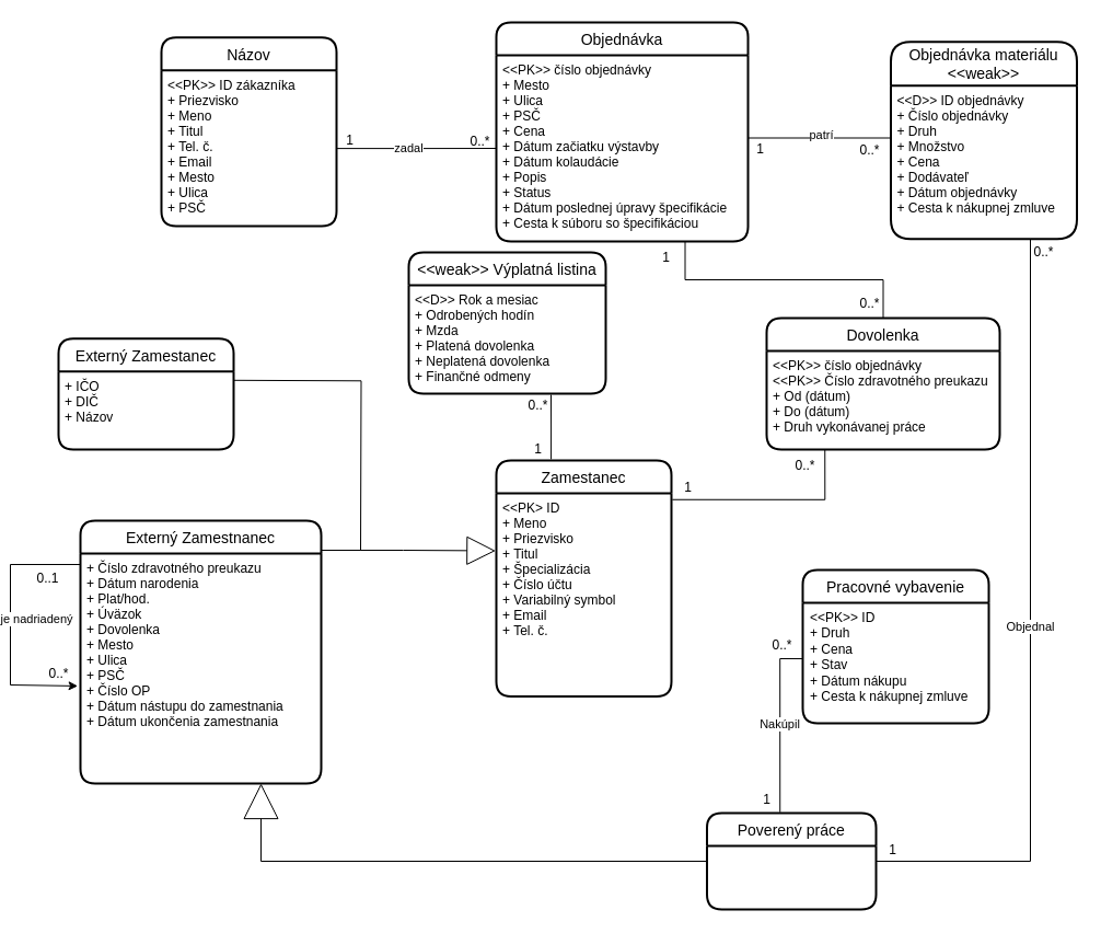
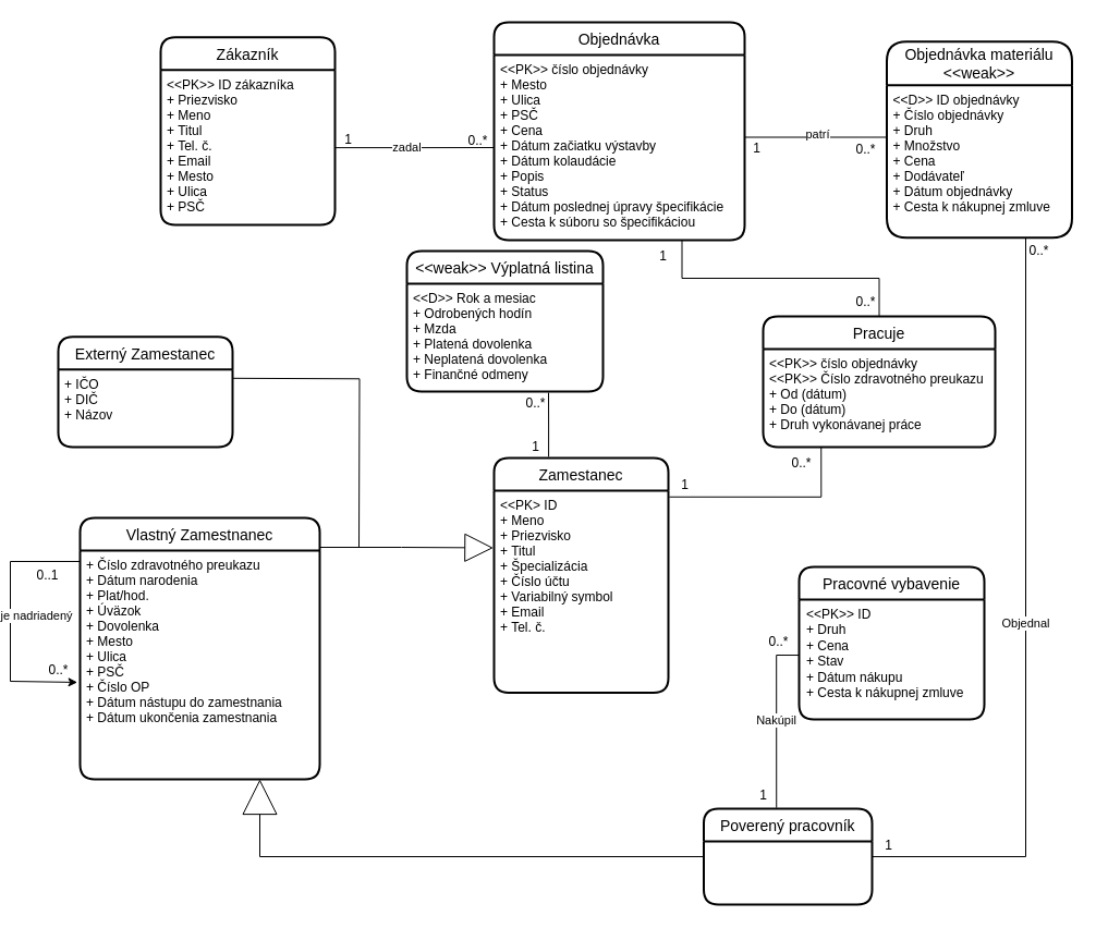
  <mxCell id="0" />
  <mxCell id="1" parent="0" />
- <mxCell id="2" value="Názov" style="swimlane;childLayout=stackLayout;horizontal=1;startSize=30;horizontalStack=0;rounded=1;fontSize=14;fontStyle=0;strokeWidth=2;resizeParent=0;resizeLast=1;shadow=0;dashed=0;align=center;" parent="1" vertex="1"><mxGeometry x="144" y="33.87" width="160" height="172.25" as="geometry" /></mxCell>
+ <mxCell id="2" value="Zákazník" style="swimlane;childLayout=stackLayout;horizontal=1;startSize=30;horizontalStack=0;rounded=1;fontSize=14;fontStyle=0;strokeWidth=2;resizeParent=0;resizeLast=1;shadow=0;dashed=0;align=center;" parent="1" vertex="1"><mxGeometry x="144" y="33.87" width="160" height="172.25" as="geometry" /></mxCell>
  <mxCell id="3" value="&lt;&lt;PK&gt;&gt; ID zákazníka&#10;+ Priezvisko&#10;+ Meno&#10;+ Titul&#10;+ Tel. č.&#10;+ Email&#10;+ Mesto&#10;+ Ulica&#10;+ PSČ" style="align=left;strokeColor=none;fillColor=none;spacingLeft=4;fontSize=12;verticalAlign=top;resizable=0;rotatable=0;part=1;" parent="2" vertex="1"><mxGeometry y="30" width="160" height="142.25" as="geometry" /></mxCell>
  <mxCell id="4" value="Objednávka" style="swimlane;childLayout=stackLayout;horizontal=1;startSize=30;horizontalStack=0;rounded=1;fontSize=14;fontStyle=0;strokeWidth=2;resizeParent=0;resizeLast=1;shadow=0;dashed=0;align=center;" parent="1" vertex="1"><mxGeometry x="450" width="230" height="200" as="geometry" y="20" /></mxCell>
  <mxCell id="5" value="&lt;&lt;PK&gt;&gt; číslo objednávky&#10;+ Mesto&#10;+ Ulica&#10;+ PSČ&#10;+ Cena&#10;+ Dátum začiatku výstavby&#10;+ Dátum kolaudácie&#10;+ Popis&#10;+ Status&#10;+ Dátum poslednej úpravy špecifikácie&#10;+ Cesta k súboru so špecifikáciou" style="align=left;strokeColor=none;fillColor=none;spacingLeft=4;fontSize=12;verticalAlign=top;resizable=0;rotatable=0;part=1;" parent="4" vertex="1"><mxGeometry y="30" width="230" height="170" as="geometry" /></mxCell>
  <mxCell id="6" value="Objednávka materiálu&#10;&lt;&lt;weak&gt;&gt;" style="swimlane;childLayout=stackLayout;horizontal=1;startSize=40;horizontalStack=0;rounded=1;fontSize=14;fontStyle=0;strokeWidth=2;resizeParent=0;resizeLast=1;shadow=0;dashed=0;align=center;" parent="1" vertex="1"><mxGeometry x="810.5" y="37.75" width="170" height="180" as="geometry" /></mxCell>
  <mxCell id="7" value="&lt;&lt;D&gt;&gt; ID objednávky&#10;+ Číslo objednávky&#10;+ Druh&#10;+ Množstvo&#10;+ Cena&#10;+ Dodávateľ&#10;+ Dátum objednávky&#10;+ Cesta k nákupnej zmluve" style="align=left;strokeColor=none;fillColor=none;spacingLeft=4;fontSize=12;verticalAlign=top;resizable=0;rotatable=0;part=1;" parent="6" vertex="1"><mxGeometry y="40" width="170" height="140" as="geometry" /></mxCell>
  <mxCell id="8" style="edgeStyle=orthogonalEdgeStyle;rounded=0;orthogonalLoop=1;jettySize=auto;html=1;entryX=0.25;entryY=1;entryDx=0;entryDy=0;endArrow=none;endFill=0;exitX=1.005;exitY=0.031;exitDx=0;exitDy=0;exitPerimeter=0;" parent="1" source="46" target="18" edge="1"><mxGeometry relative="1" as="geometry"><mxPoint x="620" y="518" as="sourcePoint" /></mxGeometry></mxCell>
- <mxCell id="9" value="Externý Zamestnanec" style="swimlane;childLayout=stackLayout;horizontal=1;startSize=30;horizontalStack=0;rounded=1;fontSize=14;fontStyle=0;strokeWidth=2;resizeParent=0;resizeLast=1;shadow=0;dashed=0;align=center;" parent="1" vertex="1"><mxGeometry x="70" y="475" width="220" height="240" as="geometry" /></mxCell>
+ <mxCell id="9" value="Vlastný Zamestnanec" style="swimlane;childLayout=stackLayout;horizontal=1;startSize=30;horizontalStack=0;rounded=1;fontSize=14;fontStyle=0;strokeWidth=2;resizeParent=0;resizeLast=1;shadow=0;dashed=0;align=center;" parent="1" vertex="1"><mxGeometry x="70" y="475" width="220" height="240" as="geometry" /></mxCell>
  <mxCell id="10" value="+ Číslo zdravotného preukazu&#10;+ Dátum narodenia&#10;+ Plat/hod.&#10;+ Úväzok&#10;+ Dovolenka&#10;+ Mesto&#10;+ Ulica&#10;+ PSČ&#10;+ Číslo OP&#10;+ Dátum nástupu do zamestnania&#10;+ Dátum ukončenia zamestnania" style="align=left;strokeColor=none;fillColor=none;spacingLeft=4;fontSize=12;verticalAlign=top;resizable=0;rotatable=0;part=1;" parent="9" vertex="1"><mxGeometry y="30" width="220" height="210" as="geometry" /></mxCell>
  <mxCell id="11" value="je nadriadený" style="edgeStyle=orthogonalEdgeStyle;rounded=0;orthogonalLoop=1;jettySize=auto;html=1;exitX=0;exitY=0;exitDx=0;exitDy=0;endArrow=classic;endFill=1;entryX=-0.011;entryY=0.576;entryDx=0;entryDy=0;entryPerimeter=0;" parent="9" source="10" target="10" edge="1"><mxGeometry x="0.008" y="24" relative="1" as="geometry"><mxPoint x="-50" y="150" as="targetPoint" /><Array as="points"><mxPoint y="40" /><mxPoint x="-64" y="40" /><mxPoint x="-64" y="150" /><mxPoint x="-2" y="150" /></Array><mxPoint as="offset" /></mxGeometry></mxCell>
  <mxCell id="12" value="Objednal" style="edgeStyle=orthogonalEdgeStyle;rounded=0;orthogonalLoop=1;jettySize=auto;html=1;entryX=0.75;entryY=1;entryDx=0;entryDy=0;strokeColor=default;endArrow=none;endFill=0;exitX=1;exitY=0.5;exitDx=0;exitDy=0;" parent="1" source="32" target="7" edge="1"><mxGeometry x="0.0" relative="1" as="geometry"><mxPoint x="771" y="785" as="sourcePoint" /><mxPoint as="offset" /></mxGeometry></mxCell>
  <mxCell id="13" value="zadal" style="edgeStyle=orthogonalEdgeStyle;rounded=0;orthogonalLoop=1;jettySize=auto;html=1;entryX=0;entryY=0.5;entryDx=0;entryDy=0;strokeColor=default;endArrow=none;endFill=0;" parent="1" source="3" target="5" edge="1"><mxGeometry x="-0.096" relative="1" as="geometry"><mxPoint as="offset" /></mxGeometry></mxCell>
  <mxCell id="14" style="edgeStyle=orthogonalEdgeStyle;rounded=0;orthogonalLoop=1;jettySize=auto;html=1;exitX=1;exitY=0.5;exitDx=0;exitDy=0;entryX=0;entryY=0.25;entryDx=0;entryDy=0;strokeColor=default;endArrow=none;endFill=0;" parent="1" edge="1"><mxGeometry relative="1" as="geometry"><mxPoint x="680" y="125.5" as="sourcePoint" /><mxPoint x="810" y="120.5" as="targetPoint" /><Array as="points"><mxPoint x="810" y="125.5" /></Array></mxGeometry></mxCell>
  <mxCell id="15" value="patrí" style="edgeLabel;html=1;align=center;verticalAlign=middle;resizable=0;points=[];" parent="14" vertex="1" connectable="0"><mxGeometry x="0.16" y="1" relative="1" as="geometry"><mxPoint x="-12" y="-2" as="offset" /></mxGeometry></mxCell>
  <mxCell id="16" style="edgeStyle=orthogonalEdgeStyle;rounded=0;orthogonalLoop=1;jettySize=auto;html=1;exitX=0.5;exitY=0;exitDx=0;exitDy=0;entryX=0.75;entryY=1;entryDx=0;entryDy=0;strokeColor=default;endArrow=none;endFill=0;" parent="1" source="17" target="5" edge="1"><mxGeometry relative="1" as="geometry" /></mxCell>
- <mxCell id="17" value="Dovolenka" style="swimlane;childLayout=stackLayout;horizontal=1;startSize=30;horizontalStack=0;rounded=1;fontSize=14;fontStyle=0;strokeWidth=2;resizeParent=0;resizeLast=1;shadow=0;dashed=0;align=center;" parent="1" vertex="1"><mxGeometry x="697" y="290" width="213" height="120" as="geometry" /></mxCell>
+ <mxCell id="17" value="Pracuje" style="swimlane;childLayout=stackLayout;horizontal=1;startSize=30;horizontalStack=0;rounded=1;fontSize=14;fontStyle=0;strokeWidth=2;resizeParent=0;resizeLast=1;shadow=0;dashed=0;align=center;" parent="1" vertex="1"><mxGeometry x="697" y="290" width="213" height="120" as="geometry" /></mxCell>
  <mxCell id="18" value="&lt;&lt;PK&gt;&gt; číslo objednávky&#10;&lt;&lt;PK&gt;&gt; Číslo zdravotného preukazu&#10;+ Od (dátum)&#10;+ Do (dátum)&#10;+ Druh vykonávanej práce" style="align=left;strokeColor=none;fillColor=none;spacingLeft=4;fontSize=12;verticalAlign=top;resizable=0;rotatable=0;part=1;" parent="17" vertex="1"><mxGeometry y="30" width="213" height="90" as="geometry" /></mxCell>
  <mxCell id="19" value="1" style="text;html=1;align=center;verticalAlign=middle;resizable=0;points=[];autosize=1;strokeColor=none;fillColor=none;" parent="1" vertex="1"><mxGeometry x="301" y="113" width="30" height="30" as="geometry" /></mxCell>
  <mxCell id="20" value="0..*" style="text;html=1;align=center;verticalAlign=middle;resizable=0;points=[];autosize=1;strokeColor=none;fillColor=none;" parent="1" vertex="1"><mxGeometry x="415" y="114" width="40" height="30" as="geometry" /></mxCell>
  <mxCell id="21" value="1" style="text;html=1;align=center;verticalAlign=middle;resizable=0;points=[];autosize=1;strokeColor=none;fillColor=none;" parent="1" vertex="1"><mxGeometry x="676" y="120.5" width="30" height="30" as="geometry" /></mxCell>
  <mxCell id="22" value="0..*" style="text;html=1;align=center;verticalAlign=middle;resizable=0;points=[];autosize=1;strokeColor=none;fillColor=none;" parent="1" vertex="1"><mxGeometry x="771" y="122" width="40" height="30" as="geometry" /></mxCell>
  <mxCell id="23" value="0..*" style="text;html=1;align=center;verticalAlign=middle;resizable=0;points=[];autosize=1;strokeColor=none;fillColor=none;" parent="1" vertex="1"><mxGeometry x="770.5" y="262" width="40" height="30" as="geometry" /></mxCell>
  <mxCell id="24" value="1" style="text;html=1;align=center;verticalAlign=middle;resizable=0;points=[];autosize=1;strokeColor=none;fillColor=none;" parent="1" vertex="1"><mxGeometry x="590" y="220" width="30" height="30" as="geometry" /></mxCell>
  <mxCell id="25" value="0..*" style="text;html=1;align=center;verticalAlign=middle;resizable=0;points=[];autosize=1;strokeColor=none;fillColor=none;" parent="1" vertex="1"><mxGeometry x="930" y="215" width="40" height="30" as="geometry" /></mxCell>
  <mxCell id="26" value="&lt;&lt;weak&gt;&gt; Výplatná listina" style="swimlane;childLayout=stackLayout;horizontal=1;startSize=30;horizontalStack=0;rounded=1;fontSize=14;fontStyle=0;strokeWidth=2;resizeParent=0;resizeLast=1;shadow=0;dashed=0;align=center;" parent="1" vertex="1"><mxGeometry x="370" y="230" width="180" height="129" as="geometry" /></mxCell>
  <mxCell id="27" value="&lt;&lt;D&gt;&gt; Rok a mesiac&#10;+ Odrobených hodín&#10;+ Mzda&#10;+ Platená dovolenka&#10;+ Neplatená dovolenka&#10;+ Finančné odmeny&#10;" style="align=left;strokeColor=none;fillColor=none;spacingLeft=4;fontSize=12;verticalAlign=top;resizable=0;rotatable=0;part=1;" parent="26" vertex="1"><mxGeometry y="30" width="180" height="99" as="geometry" /></mxCell>
  <mxCell id="28" value="0..*" style="text;html=1;align=center;verticalAlign=middle;resizable=0;points=[];autosize=1;strokeColor=none;fillColor=none;" parent="1" vertex="1"><mxGeometry x="712" y="410" width="40" height="30" as="geometry" /></mxCell>
  <mxCell id="29" value="1" style="text;html=1;align=center;verticalAlign=middle;resizable=0;points=[];autosize=1;strokeColor=none;fillColor=none;" parent="1" vertex="1"><mxGeometry x="610" y="430" width="30" height="30" as="geometry" /></mxCell>
  <mxCell id="30" style="edgeStyle=orthogonalEdgeStyle;rounded=0;orthogonalLoop=1;jettySize=auto;html=1;entryX=0.75;entryY=1;entryDx=0;entryDy=0;endArrow=block;endFill=0;endSize=30;" parent="1" source="32" target="10" edge="1"><mxGeometry relative="1" as="geometry"><mxPoint x="700.5" y="629" as="targetPoint" /></mxGeometry></mxCell>
  <mxCell id="31" value="Nakúpil" style="edgeStyle=orthogonalEdgeStyle;rounded=0;orthogonalLoop=1;jettySize=auto;html=1;exitX=0.432;exitY=-0.009;exitDx=0;exitDy=0;entryX=-0.002;entryY=0.464;entryDx=0;entryDy=0;entryPerimeter=0;endArrow=none;endFill=0;exitPerimeter=0;" parent="1" source="32" target="41" edge="1"><mxGeometry relative="1" as="geometry" /></mxCell>
- <mxCell id="32" value="Poverený práce" style="swimlane;childLayout=stackLayout;horizontal=1;startSize=30;horizontalStack=0;rounded=1;fontSize=14;fontStyle=0;strokeWidth=2;resizeParent=0;resizeLast=1;shadow=0;dashed=0;align=center;" parent="1" vertex="1"><mxGeometry x="642.5" y="742" width="154.5" height="88" as="geometry" /></mxCell>
+ <mxCell id="32" value="Poverený pracovník" style="swimlane;childLayout=stackLayout;horizontal=1;startSize=30;horizontalStack=0;rounded=1;fontSize=14;fontStyle=0;strokeWidth=2;resizeParent=0;resizeLast=1;shadow=0;dashed=0;align=center;" parent="1" vertex="1"><mxGeometry x="642.5" y="742" width="154.5" height="88" as="geometry" /></mxCell>
  <mxCell id="33" value="1" style="text;html=1;align=center;verticalAlign=middle;resizable=0;points=[];autosize=1;strokeColor=none;fillColor=none;" parent="1" vertex="1"><mxGeometry x="797" y="761" width="30" height="30" as="geometry" /></mxCell>
  <mxCell id="34" value="0..*" style="text;html=1;align=center;verticalAlign=middle;resizable=0;points=[];autosize=1;strokeColor=none;fillColor=none;" parent="1" vertex="1"><mxGeometry x="468" y="355" width="40" height="30" as="geometry" /></mxCell>
  <mxCell id="35" value="1" style="text;html=1;align=center;verticalAlign=middle;resizable=0;points=[];autosize=1;strokeColor=none;fillColor=none;" parent="1" vertex="1"><mxGeometry x="473" y="395" width="30" height="30" as="geometry" /></mxCell>
  <mxCell id="36" value="Externý Zamestanec" style="swimlane;childLayout=stackLayout;horizontal=1;startSize=30;horizontalStack=0;rounded=1;fontSize=14;fontStyle=0;strokeWidth=2;resizeParent=0;resizeLast=1;shadow=0;dashed=0;align=center;" parent="1" vertex="1"><mxGeometry x="50" y="308.75" width="160" height="101.25" as="geometry" /></mxCell>
  <mxCell id="37" value="+ IČO&#10;+ DIČ&#10;+ Názov&#10;" style="align=left;strokeColor=none;fillColor=none;spacingLeft=4;fontSize=12;verticalAlign=top;resizable=0;rotatable=0;part=1;" parent="36" vertex="1"><mxGeometry y="30" width="160" height="71.25" as="geometry" /></mxCell>
  <mxCell id="38" value="0..*" style="text;html=1;align=center;verticalAlign=middle;resizable=0;points=[];autosize=1;strokeColor=none;fillColor=none;" parent="1" vertex="1"><mxGeometry x="30" y="600" width="40" height="30" as="geometry" /></mxCell>
  <mxCell id="39" value="0..1" style="text;html=1;align=center;verticalAlign=middle;resizable=0;points=[];autosize=1;strokeColor=none;fillColor=none;" parent="1" vertex="1"><mxGeometry x="20" y="512.75" width="40" height="30" as="geometry" /></mxCell>
  <mxCell id="40" value="Pracovné vybavenie" style="swimlane;childLayout=stackLayout;horizontal=1;startSize=30;horizontalStack=0;rounded=1;fontSize=14;fontStyle=0;strokeWidth=2;resizeParent=0;resizeLast=1;shadow=0;dashed=0;align=center;verticalAlign=middle;" parent="1" vertex="1"><mxGeometry x="730" y="520" width="170" height="140" as="geometry" /></mxCell>
  <mxCell id="41" value="&amp;lt;&amp;lt;PK&amp;gt;&amp;gt; ID&lt;br&gt;+ Druh&lt;br&gt;+ Cena&lt;br&gt;+ Stav&lt;br&gt;+ Dátum nákupu&lt;br&gt;+ Cesta k nákupnej zmluve" style="text;html=1;align=left;verticalAlign=top;resizable=0;points=[];autosize=1;strokeColor=none;fillColor=none;spacingLeft=5;" parent="40" vertex="1"><mxGeometry y="30" width="170" height="110" as="geometry" /></mxCell>
  <mxCell id="42" value="0..*" style="text;html=1;align=center;verticalAlign=middle;resizable=0;points=[];autosize=1;strokeColor=none;fillColor=none;" parent="1" vertex="1"><mxGeometry x="691" y="574" width="40" height="30" as="geometry" /></mxCell>
  <mxCell id="43" value="1" style="text;html=1;align=center;verticalAlign=middle;resizable=0;points=[];autosize=1;strokeColor=none;fillColor=none;" parent="1" vertex="1"><mxGeometry x="682" y="715" width="30" height="30" as="geometry" /></mxCell>
  <mxCell id="44" style="edgeStyle=orthogonalEdgeStyle;rounded=0;orthogonalLoop=1;jettySize=auto;html=1;exitX=0.313;exitY=-0.005;exitDx=0;exitDy=0;endArrow=none;endFill=0;exitPerimeter=0;" edge="1" parent="1" source="45"><mxGeometry relative="1" as="geometry"><mxPoint x="500" y="360" as="targetPoint" /></mxGeometry></mxCell>
  <mxCell id="45" value="Zamestanec" style="swimlane;childLayout=stackLayout;horizontal=1;startSize=30;horizontalStack=0;rounded=1;fontSize=14;fontStyle=0;strokeWidth=2;resizeParent=0;resizeLast=1;shadow=0;dashed=0;align=center;" vertex="1" parent="1"><mxGeometry x="450" y="420" width="160" height="215.5" as="geometry" /></mxCell>
  <mxCell id="46" value="&lt;&lt;PK&gt; ID&#10;+ Meno&#10;+ Priezvisko&#10;+ Titul&#10;+ Špecializácia&#10;+ Číslo účtu&#10;+ Variabilný symbol&#10;+ Email&#10;+ Tel. č." style="align=left;strokeColor=none;fillColor=none;spacingLeft=4;fontSize=12;verticalAlign=top;resizable=0;rotatable=0;part=1;" vertex="1" parent="45"><mxGeometry y="30" width="160" height="185.5" as="geometry" /></mxCell>
  <mxCell id="47" style="edgeStyle=orthogonalEdgeStyle;rounded=0;orthogonalLoop=1;jettySize=auto;html=1;exitX=1;exitY=0.75;exitDx=0;exitDy=0;entryX=-0.004;entryY=0.283;entryDx=0;entryDy=0;entryPerimeter=0;endArrow=block;endFill=0;endSize=24;" edge="1" parent="1" source="10" target="46"><mxGeometry relative="1" as="geometry"><Array as="points"><mxPoint x="290" y="502" /><mxPoint x="365" y="502" /></Array></mxGeometry></mxCell>
  <mxCell id="48" style="edgeStyle=orthogonalEdgeStyle;rounded=0;orthogonalLoop=1;jettySize=auto;html=1;exitX=1.026;exitY=0.113;exitDx=0;exitDy=0;endArrow=none;endFill=0;exitPerimeter=0;" edge="1" parent="1"><mxGeometry relative="1" as="geometry"><mxPoint x="326" y="502" as="targetPoint" /><mxPoint x="210.16" y="346.801" as="sourcePoint" /></mxGeometry></mxCell>
